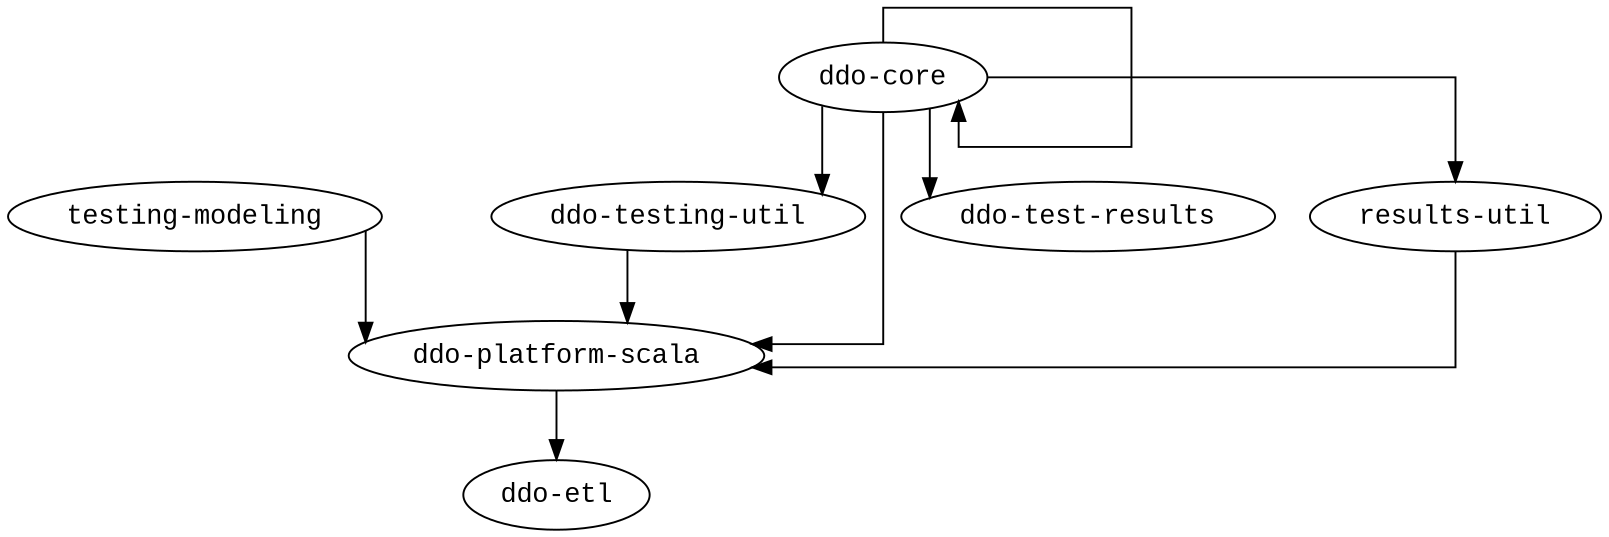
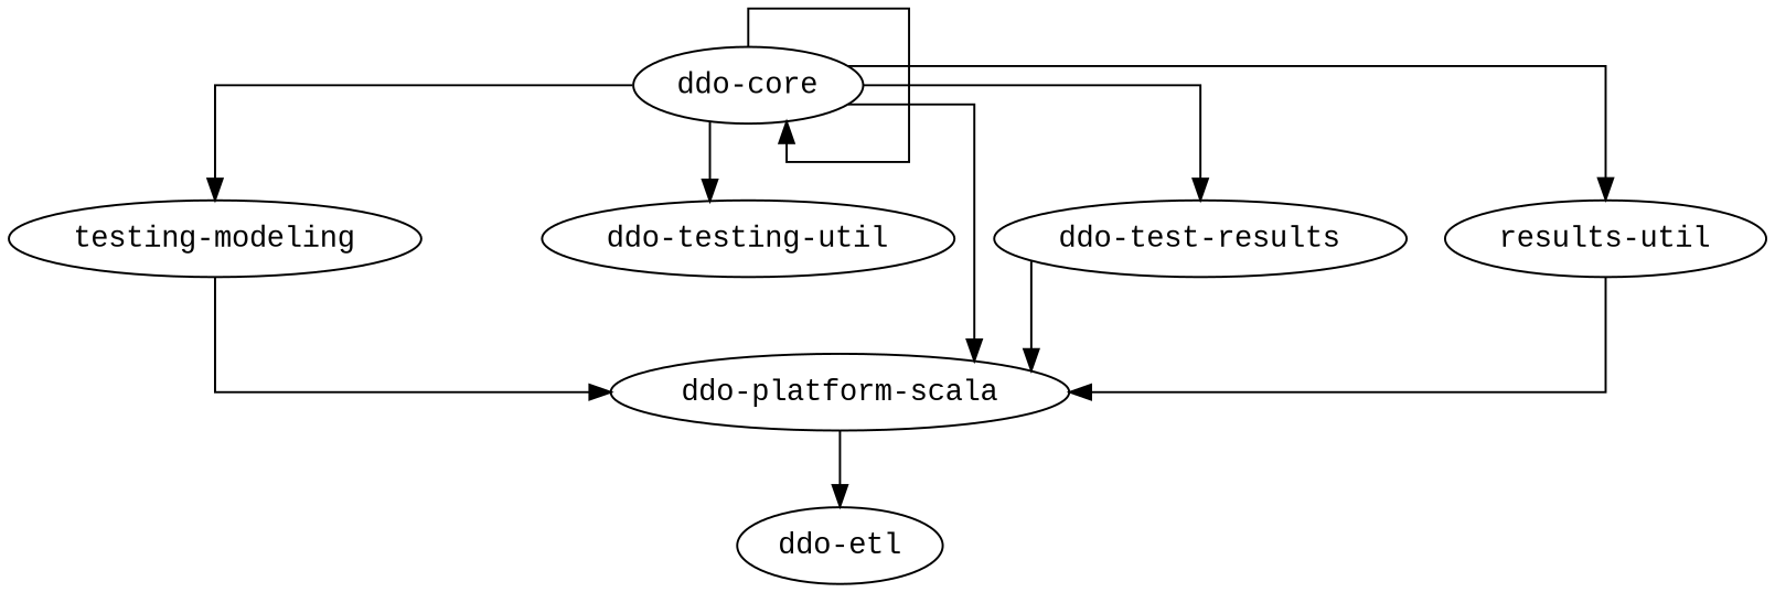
  strict digraph {
    fontname="Liberation Mono"
    splines=ortho
    node [fontname="Liberation Mono"]
    edge [fontname="Liberation Mono"]
    n1 [label="testing-modeling"]
    "ddo-platform-scala"
    "ddo-etl"
    "ddo-testing-util"
    "ddo-core"
    "ddo-test-results"
    n7 [label="results-util"]
    n1 -> "ddo-platform-scala"
    "ddo-platform-scala" -> "ddo-etl"
-   "ddo-testing-util" -> "ddo-platform-scala"
+   "ddo-test-results" -> "ddo-platform-scala"
+   "ddo-core" -> n1
    "ddo-core" -> "ddo-platform-scala"
    "ddo-core" -> "ddo-testing-util"
    "ddo-core" -> "ddo-core"
    "ddo-core" -> "ddo-test-results"
    "ddo-core" -> n7
    n7 -> "ddo-platform-scala"
  }
